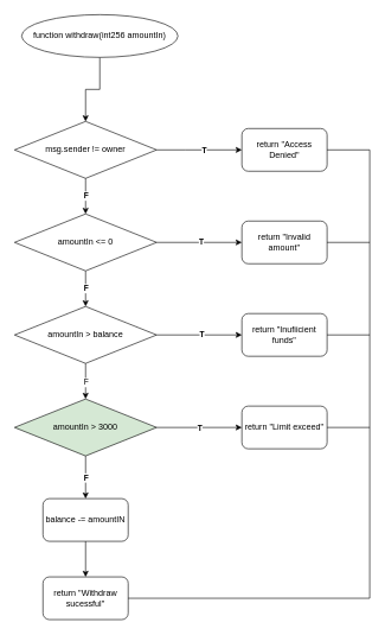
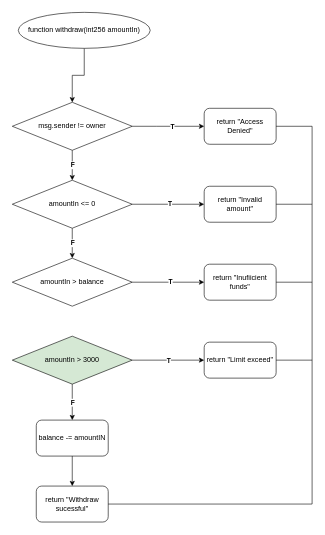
  <mxCell id="0" />
  <mxCell id="1" parent="0" />
  <mxCell id="2" value="" style="edgeStyle=orthogonalEdgeStyle;rounded=0;orthogonalLoop=1;jettySize=auto;html=1;" edge="1" parent="1" source="3" target="8"><mxGeometry relative="1" as="geometry" /></mxCell>
  <mxCell id="3" value="function withdraw(int256 amountIn)" style="ellipse;whiteSpace=wrap;html=1;" vertex="1" parent="1"><mxGeometry x="30" y="20" width="220" height="60" as="geometry" /></mxCell>
  <mxCell id="4" value="" style="edgeStyle=orthogonalEdgeStyle;rounded=0;orthogonalLoop=1;jettySize=auto;html=1;" edge="1" parent="1" source="8" target="9"><mxGeometry relative="1" as="geometry"><Array as="points"><mxPoint x="260" y="210" /><mxPoint x="260" y="210" /></Array></mxGeometry></mxCell>
  <mxCell id="5" value="T" style="edgeLabel;html=1;align=center;verticalAlign=middle;resizable=0;points=[];fontStyle=1" vertex="1" connectable="0" parent="4"><mxGeometry x="0.1" y="1" relative="1" as="geometry"><mxPoint y="1" as="offset" /></mxGeometry></mxCell>
  <mxCell id="6" value="" style="edgeStyle=orthogonalEdgeStyle;rounded=0;orthogonalLoop=1;jettySize=auto;html=1;" edge="1" parent="1" source="8" target="14"><mxGeometry relative="1" as="geometry" /></mxCell>
  <mxCell id="7" value="&lt;b&gt;F&lt;/b&gt;" style="edgeLabel;html=1;align=center;verticalAlign=middle;resizable=0;points=[];" vertex="1" connectable="0" parent="6"><mxGeometry x="-0.05" relative="1" as="geometry"><mxPoint as="offset" /></mxGeometry></mxCell>
  <mxCell id="8" value="msg.sender != owner" style="rhombus;whiteSpace=wrap;html=1;" vertex="1" parent="1"><mxGeometry x="20" y="170" width="200" height="80" as="geometry" /></mxCell>
  <mxCell id="9" value="return &quot;Access Denied&quot;" style="rounded=1;whiteSpace=wrap;html=1;" vertex="1" parent="1"><mxGeometry x="340" y="180" width="120" height="60" as="geometry" /></mxCell>
  <mxCell id="10" value="" style="edgeStyle=orthogonalEdgeStyle;rounded=0;orthogonalLoop=1;jettySize=auto;html=1;" edge="1" parent="1" source="14" target="15"><mxGeometry relative="1" as="geometry" /></mxCell>
  <mxCell id="11" value="&lt;b&gt;T&lt;/b&gt;" style="edgeLabel;html=1;align=center;verticalAlign=middle;resizable=0;points=[];" vertex="1" connectable="0" parent="10"><mxGeometry x="0.033" y="1" relative="1" as="geometry"><mxPoint as="offset" /></mxGeometry></mxCell>
  <mxCell id="12" value="" style="edgeStyle=orthogonalEdgeStyle;rounded=0;orthogonalLoop=1;jettySize=auto;html=1;" edge="1" parent="1" source="14" target="20"><mxGeometry relative="1" as="geometry" /></mxCell>
  <mxCell id="13" value="F" style="edgeLabel;html=1;align=center;verticalAlign=middle;resizable=0;points=[];fontStyle=1" vertex="1" connectable="0" parent="12"><mxGeometry x="-0.025" relative="1" as="geometry"><mxPoint as="offset" /></mxGeometry></mxCell>
  <mxCell id="14" value="amountIn &amp;lt;= 0" style="rhombus;whiteSpace=wrap;html=1;" vertex="1" parent="1"><mxGeometry x="20" y="300" width="200" height="80" as="geometry" /></mxCell>
  <mxCell id="15" value="return &quot;Invalid amount&quot;" style="rounded=1;whiteSpace=wrap;html=1;" vertex="1" parent="1"><mxGeometry x="340" y="310" width="120" height="60" as="geometry" /></mxCell>
  <mxCell id="16" value="" style="edgeStyle=orthogonalEdgeStyle;rounded=0;orthogonalLoop=1;jettySize=auto;html=1;" edge="1" parent="1" source="20" target="21"><mxGeometry relative="1" as="geometry" /></mxCell>
  <mxCell id="17" value="&lt;b&gt;T&lt;/b&gt;" style="edgeLabel;html=1;align=center;verticalAlign=middle;resizable=0;points=[];" vertex="1" connectable="0" parent="16"><mxGeometry x="0.05" y="1" relative="1" as="geometry"><mxPoint as="offset" /></mxGeometry></mxCell>
- <mxCell id="18" value="" style="edgeStyle=orthogonalEdgeStyle;rounded=0;orthogonalLoop=1;jettySize=auto;html=1;" edge="1" parent="1" source="20" target="26"><mxGeometry relative="1" as="geometry" /></mxCell>
- <mxCell id="19" value="F" style="edgeLabel;html=1;align=center;verticalAlign=middle;resizable=0;points=[];" vertex="1" connectable="0" parent="18"><mxGeometry x="0.025" relative="1" as="geometry"><mxPoint as="offset" /></mxGeometry></mxCell>
  <mxCell id="20" value="amountIn &amp;gt; balance" style="rhombus;whiteSpace=wrap;html=1;" vertex="1" parent="1"><mxGeometry x="20" y="430" width="200" height="80" as="geometry" /></mxCell>
  <mxCell id="21" value="return &quot;Inufiicient funds&quot;" style="rounded=1;whiteSpace=wrap;html=1;" vertex="1" parent="1"><mxGeometry x="340" y="440" width="120" height="60" as="geometry" /></mxCell>
  <mxCell id="22" value="" style="edgeStyle=orthogonalEdgeStyle;rounded=0;orthogonalLoop=1;jettySize=auto;html=1;" edge="1" parent="1" source="26" target="27"><mxGeometry relative="1" as="geometry"><Array as="points"><mxPoint x="280" y="600" /><mxPoint x="280" y="600" /></Array></mxGeometry></mxCell>
  <mxCell id="23" value="&lt;b&gt;T&lt;/b&gt;" style="edgeLabel;html=1;align=center;verticalAlign=middle;resizable=0;points=[];" vertex="1" connectable="0" parent="22"><mxGeometry x="-0.283" relative="1" as="geometry"><mxPoint x="17" as="offset" /></mxGeometry></mxCell>
  <mxCell id="24" value="" style="edgeStyle=orthogonalEdgeStyle;rounded=0;orthogonalLoop=1;jettySize=auto;html=1;" edge="1" parent="1" source="26" target="29"><mxGeometry relative="1" as="geometry" /></mxCell>
  <mxCell id="25" value="&lt;b&gt;F&lt;/b&gt;" style="edgeLabel;html=1;align=center;verticalAlign=middle;resizable=0;points=[];" vertex="1" connectable="0" parent="24"><mxGeometry x="-0.178" y="-4" relative="1" as="geometry"><mxPoint x="4" y="5" as="offset" /></mxGeometry></mxCell>
  <mxCell id="26" value="amountIn &amp;gt; 3000" style="rhombus;whiteSpace=wrap;html=1;fillColor=#d5e8d4;" vertex="1" parent="1"><mxGeometry x="20" y="560" width="200" height="80" as="geometry" /></mxCell>
  <mxCell id="27" value="return &quot;Limit exceed&quot;" style="rounded=1;whiteSpace=wrap;html=1;" vertex="1" parent="1"><mxGeometry x="340" y="570" width="120" height="60" as="geometry" /></mxCell>
  <mxCell id="28" value="" style="edgeStyle=orthogonalEdgeStyle;rounded=0;orthogonalLoop=1;jettySize=auto;html=1;" edge="1" parent="1" source="29" target="30"><mxGeometry relative="1" as="geometry" /></mxCell>
  <mxCell id="29" value="balance -= amountIN" style="rounded=1;whiteSpace=wrap;html=1;" vertex="1" parent="1"><mxGeometry x="60" y="700" width="120" height="60" as="geometry" /></mxCell>
  <mxCell id="30" value="return &quot;Withdraw sucessful&quot;" style="rounded=1;whiteSpace=wrap;html=1;" vertex="1" parent="1"><mxGeometry x="60" y="810" width="120" height="60" as="geometry" /></mxCell>
  <mxCell id="31" value="" style="endArrow=none;html=1;rounded=0;exitX=1;exitY=0.5;exitDx=0;exitDy=0;" edge="1" parent="1" source="9"><mxGeometry width="50" height="50" relative="1" as="geometry"><mxPoint x="450" y="220" as="sourcePoint" /><mxPoint x="520" y="210" as="targetPoint" /></mxGeometry></mxCell>
  <mxCell id="32" value="" style="endArrow=none;html=1;rounded=0;" edge="1" parent="1"><mxGeometry width="50" height="50" relative="1" as="geometry"><mxPoint x="520" y="840" as="sourcePoint" /><mxPoint x="520" y="210" as="targetPoint" /></mxGeometry></mxCell>
  <mxCell id="33" value="" style="endArrow=none;html=1;rounded=0;exitX=1;exitY=0.5;exitDx=0;exitDy=0;" edge="1" parent="1" source="15"><mxGeometry width="50" height="50" relative="1" as="geometry"><mxPoint x="110" y="370" as="sourcePoint" /><mxPoint x="520" y="340" as="targetPoint" /></mxGeometry></mxCell>
  <mxCell id="34" value="" style="endArrow=none;html=1;rounded=0;entryX=1;entryY=0.5;entryDx=0;entryDy=0;" edge="1" parent="1" target="21"><mxGeometry width="50" height="50" relative="1" as="geometry"><mxPoint x="520" y="470" as="sourcePoint" /><mxPoint x="160" y="530" as="targetPoint" /></mxGeometry></mxCell>
  <mxCell id="35" value="" style="endArrow=none;html=1;rounded=0;exitX=1;exitY=0.5;exitDx=0;exitDy=0;" edge="1" parent="1" source="27"><mxGeometry width="50" height="50" relative="1" as="geometry"><mxPoint x="110" y="580" as="sourcePoint" /><mxPoint x="520" y="600" as="targetPoint" /></mxGeometry></mxCell>
  <mxCell id="36" value="" style="endArrow=none;html=1;rounded=0;exitX=1;exitY=0.5;exitDx=0;exitDy=0;" edge="1" parent="1" source="30"><mxGeometry width="50" height="50" relative="1" as="geometry"><mxPoint x="110" y="750" as="sourcePoint" /><mxPoint x="520" y="840" as="targetPoint" /></mxGeometry></mxCell>
